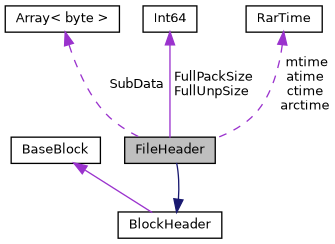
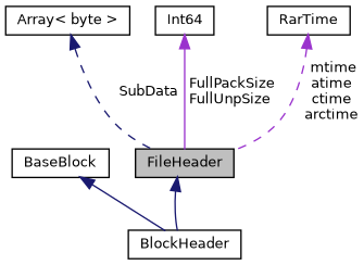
  digraph {
    node [color=black fillcolor=white fontname=Helvetica fontsize=10 shape=record style=filled]
    edge [color=darkorchid3 dir=back fontname=Helvetica fontsize=10 labelfontname=Helvetica labelfontsize=10 style=solid]
    n1 [fillcolor=grey75 fontcolor=black height=0.2 label=FileHeader width=0.4]
    n2 [height=0.2 label=BlockHeader width=0.4]
    n3 [height=0.2 label=BaseBlock width=0.4]
    n4 [height=0.2 label="Array\< byte \>" width=0.4]
    n5 [height=0.2 label=Int64 width=0.4]
    n6 [height=0.2 label=RarTime width=0.4]
-   n2 -> n1 [color=midnightblue]
-   n3 -> n2
-   n4 -> n1 [label=" SubData" style=dashed]
+   n1 -> n2 [color=midnightblue]
+   n3 -> n2 [color=midnightblue]
+   n4 -> n1 [color=midnightblue label=" SubData" style=dashed]
    n5 -> n1 [label=" FullPackSize\nFullUnpSize"]
    n6 -> n1 [label=" mtime\natime\nctime\narctime" style=dashed]
  }
